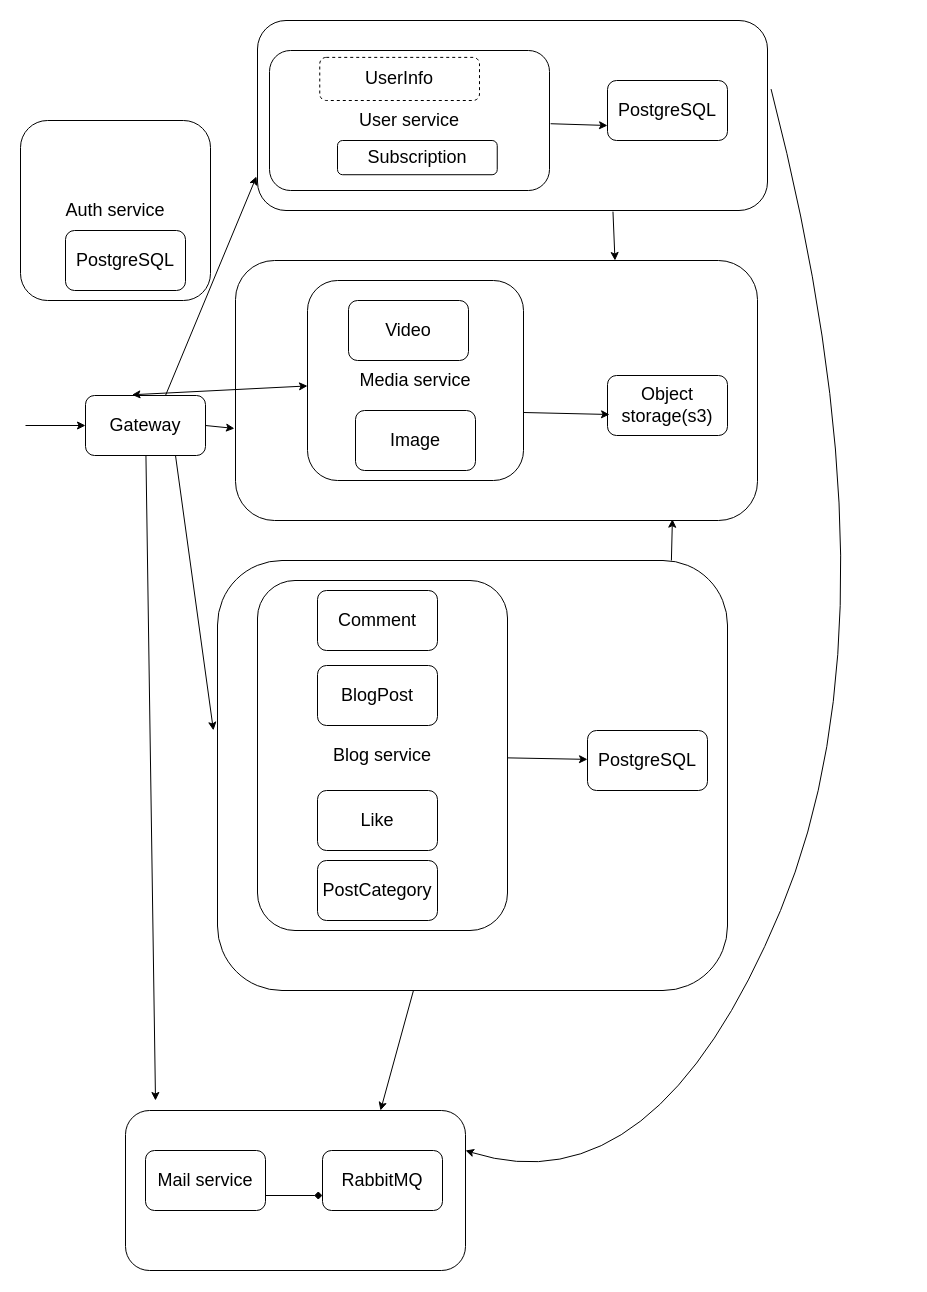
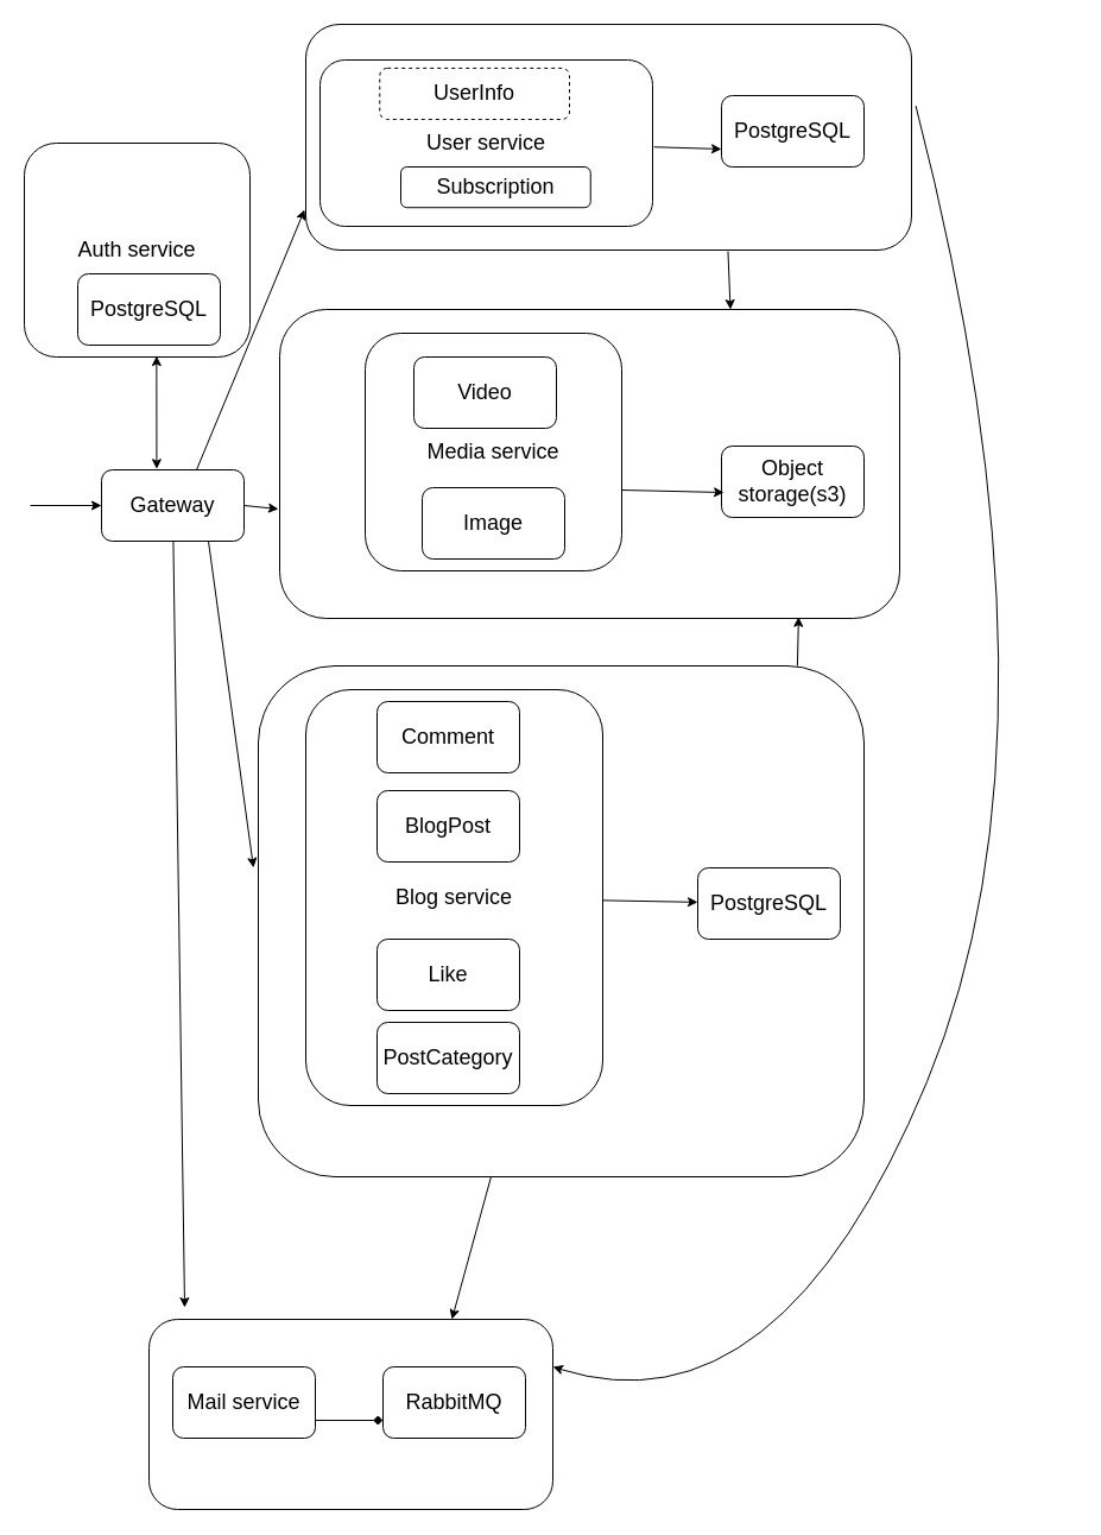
  <mxCell id="0" />
  <mxCell id="1" parent="0" />
  <mxCell id="2" value="" style="rounded=1;whiteSpace=wrap;html=1;" parent="1" vertex="1"><mxGeometry x="125" y="1110" width="340" height="160" as="geometry" /></mxCell>
  <mxCell id="3" value="" style="rounded=1;whiteSpace=wrap;html=1;" parent="1" vertex="1"><mxGeometry x="235" y="260" width="522" height="260" as="geometry" /></mxCell>
  <mxCell id="4" value="" style="rounded=1;whiteSpace=wrap;html=1;" parent="1" vertex="1"><mxGeometry x="257" y="20" width="510" height="190" as="geometry" /></mxCell>
  <mxCell id="5" value="&lt;font style=&quot;font-size: 18px;&quot;&gt;Mail service&lt;/font&gt;" style="rounded=1;whiteSpace=wrap;html=1;" parent="1" vertex="1"><mxGeometry x="145" y="1150" width="120" height="60" as="geometry" /></mxCell>
  <mxCell id="6" value="&lt;font style=&quot;font-size: 18px;&quot;&gt;Gateway&lt;/font&gt;" style="rounded=1;whiteSpace=wrap;html=1;" parent="1" vertex="1"><mxGeometry x="85" y="395" width="120" height="60" as="geometry" /></mxCell>
  <mxCell id="7" value="" style="endArrow=classic;html=1;rounded=0;entryX=-0.002;entryY=0.821;entryDx=0;entryDy=0;entryPerimeter=0;" parent="1" target="4" edge="1"><mxGeometry width="50" height="50" relative="1" as="geometry"><mxPoint x="165" y="395" as="sourcePoint" /><mxPoint x="215" y="345" as="targetPoint" /></mxGeometry></mxCell>
  <mxCell id="8" value="" style="endArrow=classic;html=1;rounded=0;exitX=1;exitY=0.5;exitDx=0;exitDy=0;entryX=-0.002;entryY=0.646;entryDx=0;entryDy=0;entryPerimeter=0;" parent="1" source="6" target="3" edge="1"><mxGeometry width="50" height="50" relative="1" as="geometry"><mxPoint x="455" y="370" as="sourcePoint" /><mxPoint x="365" y="220" as="targetPoint" /></mxGeometry></mxCell>
  <mxCell id="9" value="" style="endArrow=classic;html=1;rounded=0;exitX=0.75;exitY=1;exitDx=0;exitDy=0;entryX=-0.008;entryY=0.395;entryDx=0;entryDy=0;entryPerimeter=0;" parent="1" source="6" target="21" edge="1"><mxGeometry width="50" height="50" relative="1" as="geometry"><mxPoint x="405" y="410" as="sourcePoint" /><mxPoint x="455" y="360" as="targetPoint" /></mxGeometry></mxCell>
  <mxCell id="10" value="" style="endArrow=classic;html=1;rounded=0;" parent="1" source="6" edge="1"><mxGeometry width="50" height="50" relative="1" as="geometry"><mxPoint x="405" y="640" as="sourcePoint" /><mxPoint x="155" y="1100" as="targetPoint" /></mxGeometry></mxCell>
  <mxCell id="11" value="&lt;span style=&quot;font-size: 18px;&quot;&gt;Object storage(s3)&lt;/span&gt;" style="rounded=1;whiteSpace=wrap;html=1;" parent="1" vertex="1"><mxGeometry x="607" y="375" width="120" height="60" as="geometry" /></mxCell>
  <mxCell id="12" value="" style="endArrow=classic;html=1;rounded=0;exitX=1;exitY=0.66;exitDx=0;exitDy=0;exitPerimeter=0;entryX=0.017;entryY=0.65;entryDx=0;entryDy=0;entryPerimeter=0;" parent="1" source="29" target="11" edge="1"><mxGeometry width="50" height="50" relative="1" as="geometry"><mxPoint x="437" y="365" as="sourcePoint" /><mxPoint x="487" y="315" as="targetPoint" /></mxGeometry></mxCell>
  <mxCell id="13" value="" style="group" parent="1" vertex="1" connectable="0"><mxGeometry x="269" y="50" width="280" height="140" as="geometry" /></mxCell>
  <mxCell id="14" value="&lt;font style=&quot;font-size: 18px;&quot;&gt;User service&lt;/font&gt;" style="rounded=1;whiteSpace=wrap;html=1;" parent="13" vertex="1"><mxGeometry width="280" height="140" as="geometry" /></mxCell>
  <mxCell id="15" value="&lt;font style=&quot;font-size: 18px;&quot;&gt;UserInfo&lt;/font&gt;" style="rounded=1;whiteSpace=wrap;html=1;dashed=1;" parent="13" vertex="1"><mxGeometry x="50.26" y="6.89" width="159.74" height="43.11" as="geometry" /></mxCell>
  <mxCell id="16" value="&lt;font style=&quot;font-size: 18px;&quot;&gt;Subscription&lt;/font&gt;" style="rounded=1;whiteSpace=wrap;html=1;" parent="13" vertex="1"><mxGeometry x="68" y="90" width="159.74" height="34.22" as="geometry" /></mxCell>
  <mxCell id="17" style="edgeStyle=orthogonalEdgeStyle;rounded=0;orthogonalLoop=1;jettySize=auto;html=1;exitX=0.5;exitY=1;exitDx=0;exitDy=0;" parent="13" source="14" target="14" edge="1"><mxGeometry relative="1" as="geometry" /></mxCell>
  <mxCell id="18" value="&lt;span style=&quot;font-size: 18px;&quot;&gt;PostgreSQL&lt;/span&gt;" style="rounded=1;whiteSpace=wrap;html=1;" parent="1" vertex="1"><mxGeometry x="607" y="80" width="120" height="60" as="geometry" /></mxCell>
  <mxCell id="19" value="" style="endArrow=classic;html=1;rounded=0;entryX=0;entryY=0.75;entryDx=0;entryDy=0;exitX=1.004;exitY=0.523;exitDx=0;exitDy=0;exitPerimeter=0;" parent="1" source="14" target="18" edge="1"><mxGeometry width="50" height="50" relative="1" as="geometry"><mxPoint x="647" y="420" as="sourcePoint" /><mxPoint x="697" y="370" as="targetPoint" /></mxGeometry></mxCell>
  <mxCell id="20" value="" style="endArrow=classic;html=1;rounded=0;" parent="1" edge="1"><mxGeometry width="50" height="50" relative="1" as="geometry"><mxPoint x="25" y="425" as="sourcePoint" /><mxPoint x="85" y="425" as="targetPoint" /></mxGeometry></mxCell>
  <mxCell id="21" value="" style="rounded=1;whiteSpace=wrap;html=1;" parent="1" vertex="1"><mxGeometry x="217" y="560" width="510" height="430" as="geometry" /></mxCell>
  <mxCell id="22" value="&lt;span style=&quot;font-size: 18px;&quot;&gt;PostgreSQL&lt;/span&gt;" style="rounded=1;whiteSpace=wrap;html=1;" parent="1" vertex="1"><mxGeometry x="587" y="730" width="120" height="60" as="geometry" /></mxCell>
  <mxCell id="23" value="" style="endArrow=classic;html=1;rounded=0;" parent="1" source="24" target="22" edge="1"><mxGeometry width="50" height="50" relative="1" as="geometry"><mxPoint x="117" y="560" as="sourcePoint" /><mxPoint x="254" y="731" as="targetPoint" /></mxGeometry></mxCell>
  <mxCell id="24" value="&lt;font style=&quot;font-size: 18px;&quot;&gt;Blog service&lt;/font&gt;" style="rounded=1;whiteSpace=wrap;html=1;" parent="1" vertex="1"><mxGeometry x="257" y="580" width="250" height="350" as="geometry" /></mxCell>
  <mxCell id="25" value="&lt;font style=&quot;font-size: 18px;&quot;&gt;Comment&lt;/font&gt;" style="rounded=1;whiteSpace=wrap;html=1;" parent="1" vertex="1"><mxGeometry x="317" y="590" width="120" height="60" as="geometry" /></mxCell>
  <mxCell id="26" value="&lt;span style=&quot;font-size: 18px;&quot;&gt;BlogPost&lt;/span&gt;" style="rounded=1;whiteSpace=wrap;html=1;" parent="1" vertex="1"><mxGeometry x="317" y="665" width="120" height="60" as="geometry" /></mxCell>
  <mxCell id="27" value="&lt;span style=&quot;font-size: 18px;&quot;&gt;Like&lt;/span&gt;" style="rounded=1;whiteSpace=wrap;html=1;" parent="1" vertex="1"><mxGeometry x="317" y="790" width="120" height="60" as="geometry" /></mxCell>
  <mxCell id="28" value="&lt;span style=&quot;font-size: 18px;&quot;&gt;PostCategory&lt;/span&gt;" style="rounded=1;whiteSpace=wrap;html=1;" parent="1" vertex="1"><mxGeometry x="317" y="860" width="120" height="60" as="geometry" /></mxCell>
  <mxCell id="29" value="&lt;font style=&quot;font-size: 18px;&quot;&gt;Media service&lt;/font&gt;" style="rounded=1;whiteSpace=wrap;html=1;" parent="1" vertex="1"><mxGeometry x="307" y="280" width="216" height="200" as="geometry" /></mxCell>
  <mxCell id="30" value="&lt;font style=&quot;font-size: 18px;&quot;&gt;Video&lt;/font&gt;" style="rounded=1;whiteSpace=wrap;html=1;" parent="1" vertex="1"><mxGeometry x="348" y="300" width="120" height="60" as="geometry" /></mxCell>
  <mxCell id="31" value="&lt;font style=&quot;font-size: 18px;&quot;&gt;Image&lt;/font&gt;" style="rounded=1;whiteSpace=wrap;html=1;" parent="1" vertex="1"><mxGeometry x="355" y="410" width="120" height="60" as="geometry" /></mxCell>
  <mxCell id="32" value="&lt;span style=&quot;font-size: 18px;&quot;&gt;RabbitMQ&lt;/span&gt;" style="rounded=1;whiteSpace=wrap;html=1;" parent="1" vertex="1"><mxGeometry x="322" y="1150" width="120" height="60" as="geometry" /></mxCell>
  <mxCell id="33" value="" style="endArrow=diamond;html=1;rounded=0;exitX=1;exitY=0.75;exitDx=0;exitDy=0;entryX=0;entryY=0.75;entryDx=0;entryDy=0;" parent="1" source="5" target="32" edge="1"><mxGeometry width="50" height="50" relative="1" as="geometry"><mxPoint x="755" y="630" as="sourcePoint" /><mxPoint x="805" y="580" as="targetPoint" /></mxGeometry></mxCell>
  <mxCell id="34" value="" style="curved=1;endArrow=classic;html=1;rounded=0;entryX=1;entryY=0.25;entryDx=0;entryDy=0;exitX=1.007;exitY=0.361;exitDx=0;exitDy=0;exitPerimeter=0;" parent="1" source="4" target="2" edge="1"><mxGeometry width="50" height="50" relative="1" as="geometry"><mxPoint x="705" y="-20" as="sourcePoint" /><mxPoint x="785" y="390" as="targetPoint" /><Array as="points"><mxPoint x="905" y="610" /><mxPoint x="655" y="1210" /></Array></mxGeometry></mxCell>
  <mxCell id="35" value="" style="endArrow=classic;html=1;rounded=0;entryX=0.75;entryY=0;entryDx=0;entryDy=0;" parent="1" source="21" target="2" edge="1"><mxGeometry width="50" height="50" relative="1" as="geometry"><mxPoint x="725" y="580" as="sourcePoint" /><mxPoint x="775" y="530" as="targetPoint" /></mxGeometry></mxCell>
  <mxCell id="36" value="" style="endArrow=classic;html=1;rounded=0;exitX=0.697;exitY=1.006;exitDx=0;exitDy=0;exitPerimeter=0;entryX=0.727;entryY=0;entryDx=0;entryDy=0;entryPerimeter=0;" parent="1" source="4" target="3" edge="1"><mxGeometry width="50" height="50" relative="1" as="geometry"><mxPoint x="515" y="220" as="sourcePoint" /><mxPoint x="565" y="170" as="targetPoint" /></mxGeometry></mxCell>
  <mxCell id="37" value="" style="endArrow=classic;html=1;rounded=0;exitX=0.89;exitY=0;exitDx=0;exitDy=0;exitPerimeter=0;entryX=0.837;entryY=0.995;entryDx=0;entryDy=0;entryPerimeter=0;" parent="1" source="21" target="3" edge="1"><mxGeometry width="50" height="50" relative="1" as="geometry"><mxPoint x="705" y="570" as="sourcePoint" /><mxPoint x="755" y="520" as="targetPoint" /></mxGeometry></mxCell>
  <mxCell id="38" value="&lt;span style=&quot;font-size: 18px;&quot;&gt;Auth service&lt;/span&gt;" style="rounded=1;whiteSpace=wrap;html=1;" vertex="1" parent="1"><mxGeometry x="20" y="120" width="190" height="180" as="geometry" /></mxCell>
- <mxCell id="39" value="" style="endArrow=classic;startArrow=classic;html=1;rounded=0;exitX=0.387;exitY=-0.012;exitDx=0;exitDy=0;exitPerimeter=0;" edge="1" parent="1" source="6" target="29"><mxGeometry width="50" height="50" relative="1" as="geometry"><mxPoint x="225" y="250" as="sourcePoint" /><mxPoint x="275" y="200" as="targetPoint" /></mxGeometry></mxCell>
+ <mxCell id="39" value="" style="endArrow=classic;startArrow=classic;html=1;rounded=0;exitX=0.387;exitY=-0.012;exitDx=0;exitDy=0;exitPerimeter=0;entryX=0.586;entryY=0.995;entryDx=0;entryDy=0;entryPerimeter=0;" edge="1" parent="1" source="6" target="38"><mxGeometry width="50" height="50" relative="1" as="geometry"><mxPoint x="225" y="250" as="sourcePoint" /><mxPoint x="275" y="200" as="targetPoint" /></mxGeometry></mxCell>
  <mxCell id="40" value="&lt;span style=&quot;font-size: 18px;&quot;&gt;PostgreSQL&lt;/span&gt;" style="rounded=1;whiteSpace=wrap;html=1;" vertex="1" parent="1"><mxGeometry x="65" y="230" width="120" height="60" as="geometry" /></mxCell>
